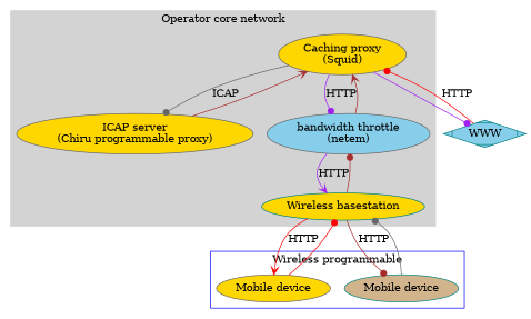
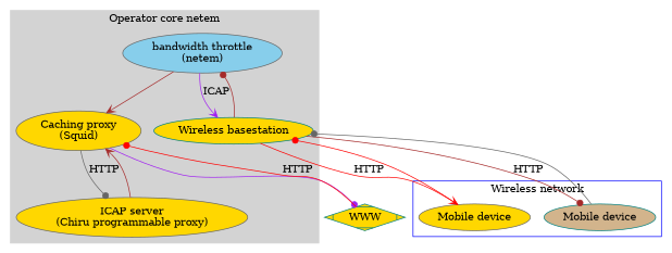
  digraph {
    node [color=gray40 fillcolor=gold style=filled]
    edge [arrowhead=dot color=brown]
    n1 [label="Caching proxy\n(Squid)"]
    n2 [fillcolor=skyblue label="bandwidth throttle\n(netem)"]
    n3 [label="ICAP server\n(Chiru programmable proxy)"]
    n4 [color=teal label="Wireless basestation"]
    n5 [label="Mobile device"]
    n6 [color=teal fillcolor=tan label="Mobile device"]
-   n7 [color=teal fillcolor=skyblue label=WWW shape=Mdiamond]
+   n7 [color=teal label=WWW shape=Mdiamond]
    subgraph cluster_1 {
      color=lightgrey
-     label="Operator core network"
+     label="Operator core netem"
      style=filled
      n1
      n2
      n3
      n4
    }
    subgraph cluster_2 {
      color=blue
-     label="Wireless programmable"
+     label="Wireless network"
      n5
      n6
    }
-   n1 -> n2 [color=purple label=HTTP]
-   n1 -> n3 [color=gray40 label=ICAP]
+   n1 -> n3 [color=gray40 label=HTTP]
    n1 -> n7 [color=purple]
    n2 -> n1 [arrowhead=vee]
-   n2 -> n4 [arrowhead=vee color=purple label=HTTP]
+   n2 -> n4 [arrowhead=vee color=purple label=ICAP]
    n3 -> n1 [arrowhead=vee]
    n4 -> n2
    n4 -> n5 [arrowhead=vee color=red label=HTTP]
    n4 -> n6 [label=HTTP]
    n5 -> n4 [color=red]
    n6 -> n4 [color=gray40]
    n7 -> n1 [color=red label=HTTP]
  }
